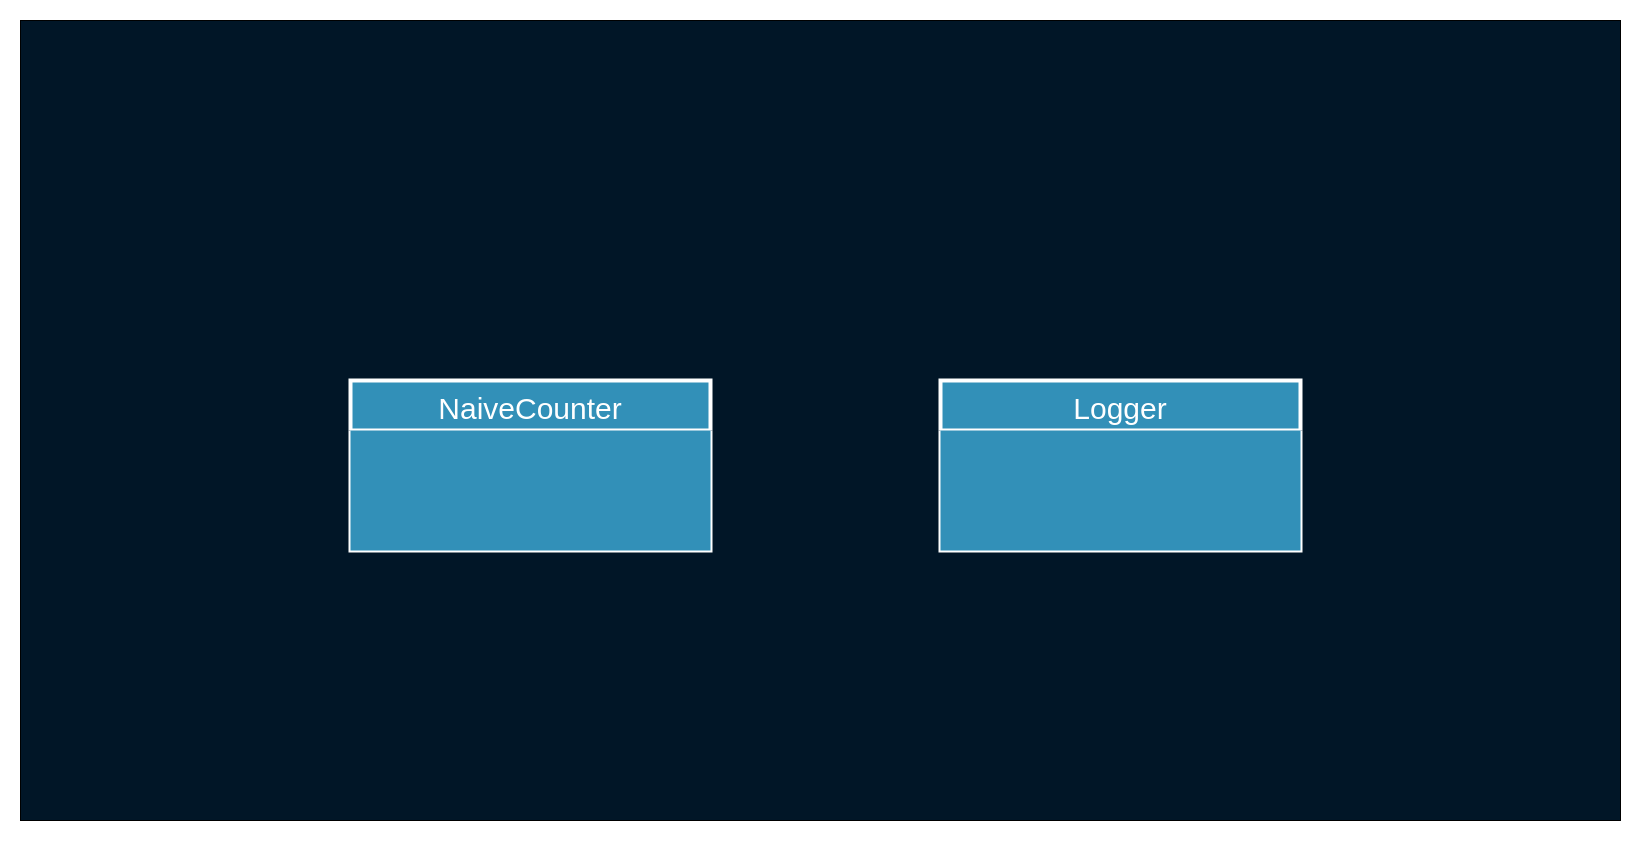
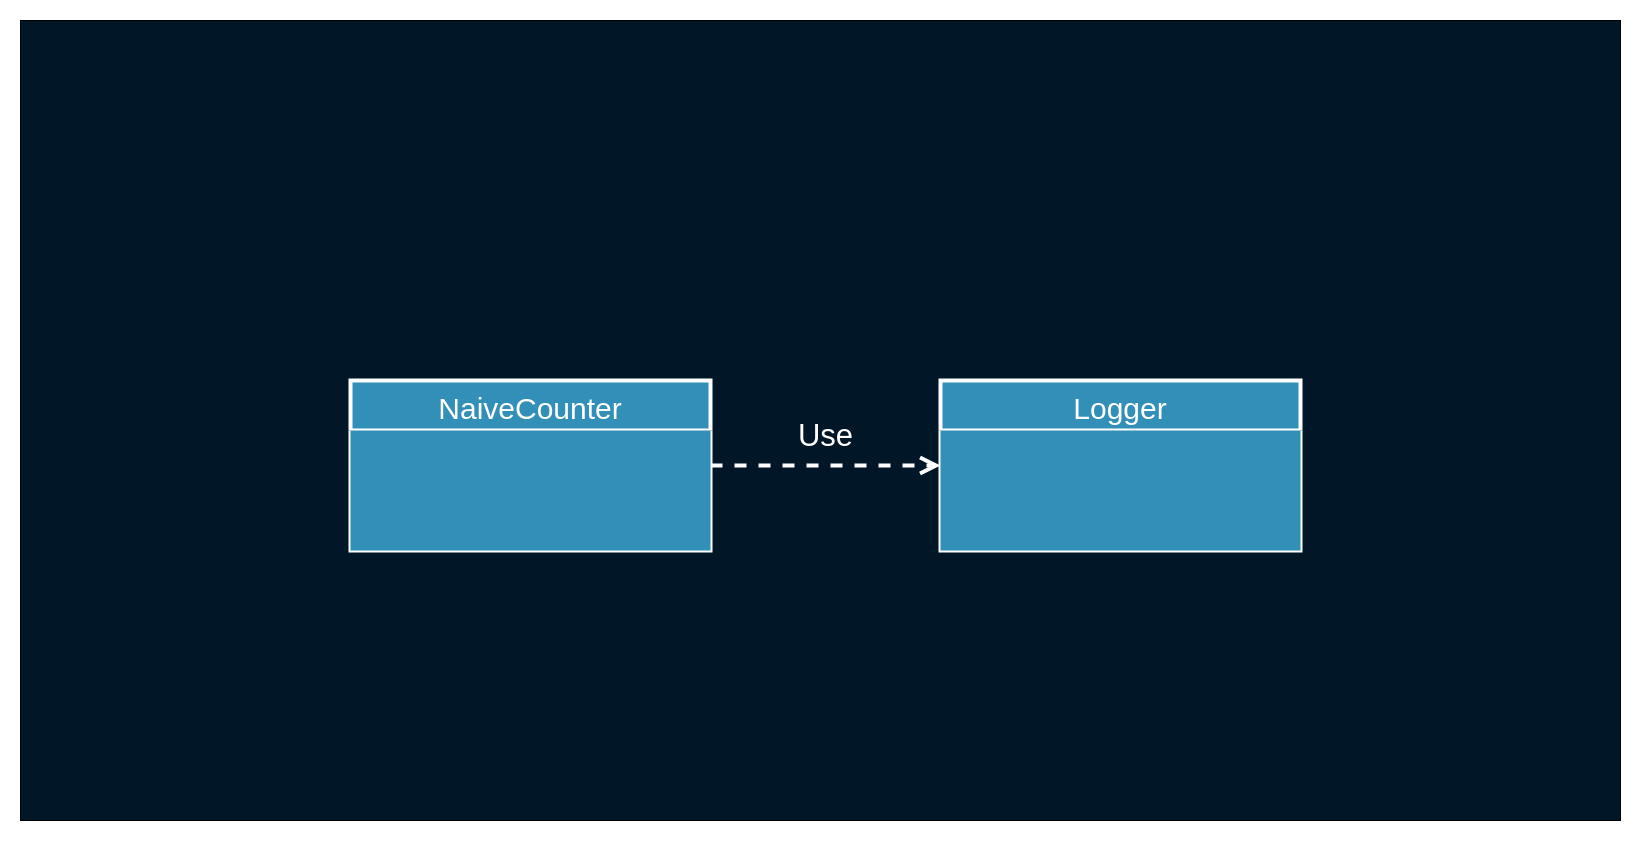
  <mxCell id="0" />
  <mxCell id="1" parent="0" />
  <mxCell id="2" value="" style="rounded=0;whiteSpace=wrap;html=1;fillColor=#011627;fontSize=30;fontColor=#FFFFFF;strokeColor=#000000;" parent="1" vertex="1"><mxGeometry x="20" y="20" width="1600" height="800" as="geometry" /></mxCell>
+ <mxCell id="3" value="Use" style="endArrow=open;endSize=12;dashed=1;html=1;fontSize=31;fontColor=#FFFFFF;strokeColor=#FFFFFF;entryX=0;entryY=0.5;entryDx=0;entryDy=0;strokeWidth=4;exitX=1;exitY=0.5;exitDx=0;exitDy=0;labelBackgroundColor=none;rounded=0;" parent="1" source="6" target="4" edge="1"><mxGeometry y="30" width="160" relative="1" as="geometry"><mxPoint x="420" y="315" as="sourcePoint" /><mxPoint x="734" y="315" as="targetPoint" /><Array as="points" /><mxPoint as="offset" /></mxGeometry></mxCell>
  <mxCell id="4" value="Logger" style="swimlane;fontStyle=0;childLayout=stackLayout;horizontal=1;startSize=50;fillColor=#3290B8;horizontalStack=0;resizeParent=1;resizeParentMax=0;resizeLast=0;collapsible=1;marginBottom=0;strokeColor=#FFFFFF;fontColor=#FFFFFF;strokeWidth=4;fontSize=30;" vertex="1" parent="1"><mxGeometry x="940" y="380" width="360" height="170" as="geometry" /></mxCell>
  <mxCell id="5" value="" style="text;html=1;strokeColor=none;fillColor=#3290B8;align=center;verticalAlign=middle;whiteSpace=wrap;rounded=0;fontSize=30;fontColor=#FFFFFF;" vertex="1" parent="4"><mxGeometry y="50" width="360" height="120" as="geometry" /></mxCell>
  <mxCell id="6" value="NaiveCounter" style="swimlane;fontStyle=0;childLayout=stackLayout;horizontal=1;startSize=50;fillColor=#3290B8;horizontalStack=0;resizeParent=1;resizeParentMax=0;resizeLast=0;collapsible=1;marginBottom=0;strokeColor=#FFFFFF;fontColor=#FFFFFF;strokeWidth=4;fontSize=30;" vertex="1" parent="1"><mxGeometry x="350" y="380" width="360" height="170" as="geometry" /></mxCell>
  <mxCell id="7" value="" style="text;html=1;strokeColor=none;fillColor=#3290B8;align=center;verticalAlign=middle;whiteSpace=wrap;rounded=0;fontSize=30;fontColor=#FFFFFF;" vertex="1" parent="6"><mxGeometry y="50" width="360" height="120" as="geometry" /></mxCell>
